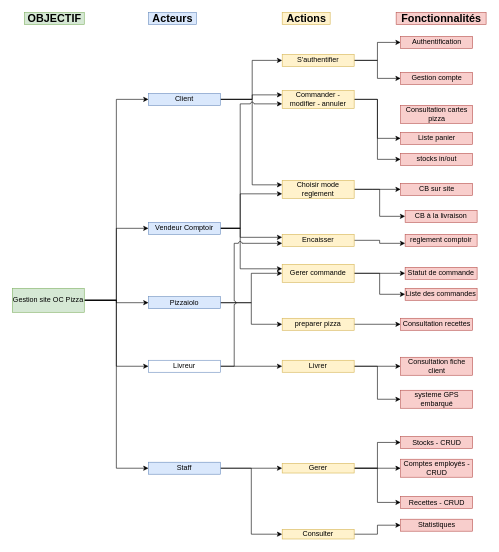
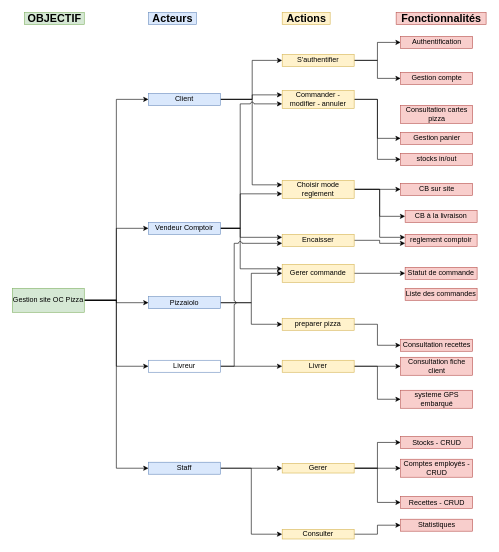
  <mxCell id="0" />
  <mxCell id="1" parent="0" />
  <mxCell id="2" value="&lt;b&gt;&lt;font style=&quot;font-size: 18px&quot;&gt;OBJECTIF&lt;/font&gt;&lt;/b&gt;" style="text;html=1;align=center;verticalAlign=middle;resizable=0;points=[];autosize=1;fillColor=#d5e8d4;strokeColor=#82b366;" parent="1" vertex="1"><mxGeometry x="40" y="20" width="100" height="20" as="geometry" /></mxCell>
  <mxCell id="3" value="&lt;font style=&quot;font-size: 18px&quot;&gt;&lt;b&gt;Acteurs&lt;/b&gt;&lt;/font&gt;" style="text;html=1;align=center;verticalAlign=middle;resizable=0;points=[];autosize=1;fillColor=#dae8fc;strokeColor=#6c8ebf;" parent="1" vertex="1"><mxGeometry x="247" y="20" width="80" height="20" as="geometry" /></mxCell>
  <mxCell id="4" value="&lt;font style=&quot;font-size: 18px&quot;&gt;&lt;b&gt;Actions&lt;/b&gt;&lt;/font&gt;" style="text;html=1;align=center;verticalAlign=middle;resizable=0;points=[];autosize=1;fillColor=#fff2cc;strokeColor=#d6b656;" parent="1" vertex="1"><mxGeometry x="470" y="20" width="80" height="20" as="geometry" /></mxCell>
  <mxCell id="5" value="&lt;font style=&quot;font-size: 18px&quot;&gt;&lt;b&gt;Fonctionnalités&lt;/b&gt;&lt;/font&gt;" style="text;html=1;align=center;verticalAlign=middle;resizable=0;points=[];autosize=1;fillColor=#f8cecc;strokeColor=#b85450;" parent="1" vertex="1"><mxGeometry x="660" y="20" width="150" height="20" as="geometry" /></mxCell>
  <mxCell id="6" style="edgeStyle=orthogonalEdgeStyle;rounded=0;comic=0;jumpStyle=arc;orthogonalLoop=1;jettySize=auto;html=1;entryX=0;entryY=0.5;entryDx=0;entryDy=0;strokeColor=#000000;" parent="1" source="11" target="15" edge="1"><mxGeometry relative="1" as="geometry" /></mxCell>
  <mxCell id="7" style="edgeStyle=orthogonalEdgeStyle;rounded=0;comic=0;jumpStyle=arc;orthogonalLoop=1;jettySize=auto;html=1;entryX=0;entryY=0.5;entryDx=0;entryDy=0;strokeColor=#000000;" parent="1" source="11" target="20" edge="1"><mxGeometry relative="1" as="geometry" /></mxCell>
  <mxCell id="8" style="edgeStyle=orthogonalEdgeStyle;rounded=0;comic=0;jumpStyle=arc;orthogonalLoop=1;jettySize=auto;html=1;entryX=0;entryY=0.5;entryDx=0;entryDy=0;strokeColor=#000000;" parent="1" source="11" target="26" edge="1"><mxGeometry relative="1" as="geometry" /></mxCell>
  <mxCell id="9" style="edgeStyle=orthogonalEdgeStyle;rounded=0;comic=0;jumpStyle=arc;orthogonalLoop=1;jettySize=auto;html=1;entryX=0;entryY=0.5;entryDx=0;entryDy=0;strokeColor=#000000;" parent="1" source="11" target="65" edge="1"><mxGeometry relative="1" as="geometry" /></mxCell>
  <mxCell id="10" style="edgeStyle=orthogonalEdgeStyle;rounded=0;comic=0;jumpStyle=arc;orthogonalLoop=1;jettySize=auto;html=1;entryX=0;entryY=0.5;entryDx=0;entryDy=0;strokeColor=#000000;" parent="1" source="11" target="29" edge="1"><mxGeometry relative="1" as="geometry" /></mxCell>
  <mxCell id="11" value="Gestion site OC Pizza" style="rounded=0;whiteSpace=wrap;html=1;fillColor=#d5e8d4;strokeColor=#82b366;" parent="1" vertex="1"><mxGeometry x="20" y="480" width="120" height="40" as="geometry" /></mxCell>
  <mxCell id="12" style="edgeStyle=orthogonalEdgeStyle;rounded=0;comic=0;jumpStyle=none;orthogonalLoop=1;jettySize=auto;html=1;entryX=0;entryY=0.5;entryDx=0;entryDy=0;strokeColor=#000000;" parent="1" source="15" target="39" edge="1"><mxGeometry relative="1" as="geometry"><Array as="points"><mxPoint x="420" y="165" /><mxPoint x="420" y="100" /></Array></mxGeometry></mxCell>
  <mxCell id="13" style="edgeStyle=orthogonalEdgeStyle;rounded=0;comic=0;jumpStyle=none;orthogonalLoop=1;jettySize=auto;html=1;entryX=0;entryY=0.25;entryDx=0;entryDy=0;strokeColor=#000000;" parent="1" source="15" target="23" edge="1"><mxGeometry relative="1" as="geometry"><Array as="points"><mxPoint x="420" y="165" /><mxPoint x="420" y="158" /></Array></mxGeometry></mxCell>
  <mxCell id="14" style="edgeStyle=orthogonalEdgeStyle;rounded=0;comic=0;jumpStyle=none;orthogonalLoop=1;jettySize=auto;html=1;entryX=0;entryY=0.25;entryDx=0;entryDy=0;strokeColor=#000000;" parent="1" source="15" target="43" edge="1"><mxGeometry relative="1" as="geometry"><Array as="points"><mxPoint x="420" y="165" /><mxPoint x="420" y="308" /></Array></mxGeometry></mxCell>
  <mxCell id="15" value="Client" style="rounded=0;whiteSpace=wrap;html=1;fillColor=#dae8fc;strokeColor=#6c8ebf;" parent="1" vertex="1"><mxGeometry x="247" y="155" width="120" height="20" as="geometry" /></mxCell>
  <mxCell id="16" style="edgeStyle=orthogonalEdgeStyle;rounded=0;comic=0;jumpStyle=arc;orthogonalLoop=1;jettySize=auto;html=1;entryX=0;entryY=0.75;entryDx=0;entryDy=0;strokeColor=#000000;" parent="1" source="20" target="43" edge="1"><mxGeometry relative="1" as="geometry"><Array as="points"><mxPoint x="400" y="380" /><mxPoint x="400" y="323" /></Array></mxGeometry></mxCell>
  <mxCell id="17" style="edgeStyle=orthogonalEdgeStyle;rounded=0;comic=0;jumpStyle=arc;orthogonalLoop=1;jettySize=auto;html=1;entryX=0;entryY=0.75;entryDx=0;entryDy=0;strokeColor=#000000;" parent="1" source="20" target="23" edge="1"><mxGeometry relative="1" as="geometry"><Array as="points"><mxPoint x="400" y="380" /><mxPoint x="400" y="173" /></Array></mxGeometry></mxCell>
  <mxCell id="18" style="edgeStyle=orthogonalEdgeStyle;rounded=0;comic=0;jumpStyle=arc;orthogonalLoop=1;jettySize=auto;html=1;entryX=0;entryY=0.25;entryDx=0;entryDy=0;strokeColor=#000000;" parent="1" source="20" target="60" edge="1"><mxGeometry relative="1" as="geometry"><Array as="points"><mxPoint x="400" y="380" /><mxPoint x="400" y="448" /></Array></mxGeometry></mxCell>
  <mxCell id="19" style="edgeStyle=orthogonalEdgeStyle;rounded=0;comic=0;jumpStyle=arc;orthogonalLoop=1;jettySize=auto;html=1;entryX=0;entryY=0.25;entryDx=0;entryDy=0;strokeColor=#000000;" parent="1" source="20" target="52" edge="1"><mxGeometry relative="1" as="geometry"><Array as="points"><mxPoint x="400" y="380" /><mxPoint x="400" y="395" /></Array></mxGeometry></mxCell>
  <mxCell id="20" value="Vendeur Comptoir" style="rounded=0;whiteSpace=wrap;html=1;fillColor=#dae8fc;strokeColor=#6c8ebf;" parent="1" vertex="1"><mxGeometry x="247" y="370" width="120" height="20" as="geometry" /></mxCell>
  <mxCell id="21" style="edgeStyle=orthogonalEdgeStyle;orthogonalLoop=1;jettySize=auto;html=1;entryX=0;entryY=0.5;entryDx=0;entryDy=0;rounded=0;" parent="1" source="23" target="53" edge="1"><mxGeometry relative="1" as="geometry" /></mxCell>
  <mxCell id="22" style="edgeStyle=orthogonalEdgeStyle;orthogonalLoop=1;jettySize=auto;html=1;entryX=0;entryY=0.5;entryDx=0;entryDy=0;rounded=0;" parent="1" source="23" target="47" edge="1"><mxGeometry relative="1" as="geometry" /></mxCell>
  <mxCell id="23" value="Commander - modifier - annuler" style="rounded=0;whiteSpace=wrap;html=1;fillColor=#fff2cc;strokeColor=#d6b656;" parent="1" vertex="1"><mxGeometry x="470" y="150" width="120" height="30" as="geometry" /></mxCell>
  <mxCell id="24" style="edgeStyle=orthogonalEdgeStyle;rounded=0;comic=0;jumpStyle=arc;orthogonalLoop=1;jettySize=auto;html=1;entryX=0;entryY=0.5;entryDx=0;entryDy=0;strokeColor=#000000;" parent="1" source="26" target="60" edge="1"><mxGeometry relative="1" as="geometry" /></mxCell>
  <mxCell id="25" style="edgeStyle=orthogonalEdgeStyle;rounded=0;comic=0;jumpStyle=arc;orthogonalLoop=1;jettySize=auto;html=1;entryX=0;entryY=0.5;entryDx=0;entryDy=0;strokeColor=#000000;" parent="1" source="26" target="31" edge="1"><mxGeometry relative="1" as="geometry" /></mxCell>
  <mxCell id="26" value="Pizzaiolo" style="rounded=0;whiteSpace=wrap;html=1;fillColor=#dae8fc;strokeColor=#6c8ebf;" parent="1" vertex="1"><mxGeometry x="247" y="494" width="120" height="20" as="geometry" /></mxCell>
  <mxCell id="27" style="edgeStyle=orthogonalEdgeStyle;rounded=0;comic=0;jumpStyle=arc;orthogonalLoop=1;jettySize=auto;html=1;entryX=0;entryY=0.5;entryDx=0;entryDy=0;strokeColor=#000000;" parent="1" source="29" target="57" edge="1"><mxGeometry relative="1" as="geometry" /></mxCell>
  <mxCell id="28" style="edgeStyle=orthogonalEdgeStyle;rounded=0;orthogonalLoop=1;jettySize=auto;html=1;entryX=0;entryY=0.5;entryDx=0;entryDy=0;" edge="1" parent="1" source="29" target="71"><mxGeometry relative="1" as="geometry" /></mxCell>
  <mxCell id="29" value="Staff" style="rounded=0;whiteSpace=wrap;html=1;fillColor=#dae8fc;strokeColor=#6c8ebf;" parent="1" vertex="1"><mxGeometry x="247" y="770" width="120" height="20" as="geometry" /></mxCell>
  <mxCell id="30" style="edgeStyle=orthogonalEdgeStyle;rounded=0;comic=0;jumpStyle=arc;orthogonalLoop=1;jettySize=auto;html=1;entryX=0;entryY=0.5;entryDx=0;entryDy=0;strokeColor=#000000;" parent="1" source="31" target="69" edge="1"><mxGeometry relative="1" as="geometry" /></mxCell>
  <mxCell id="31" value="preparer pizza" style="rounded=0;whiteSpace=wrap;html=1;fillColor=#fff2cc;strokeColor=#d6b656;" parent="1" vertex="1"><mxGeometry x="470" y="530" width="120" height="20" as="geometry" /></mxCell>
  <mxCell id="32" style="edgeStyle=orthogonalEdgeStyle;rounded=0;comic=0;jumpStyle=arc;orthogonalLoop=1;jettySize=auto;html=1;entryX=0;entryY=0.5;entryDx=0;entryDy=0;strokeColor=#000000;" parent="1" source="34" target="67" edge="1"><mxGeometry relative="1" as="geometry" /></mxCell>
  <mxCell id="33" style="edgeStyle=orthogonalEdgeStyle;rounded=0;comic=0;jumpStyle=arc;orthogonalLoop=1;jettySize=auto;html=1;entryX=0;entryY=0.5;entryDx=0;entryDy=0;strokeColor=#000000;" parent="1" source="34" target="68" edge="1"><mxGeometry relative="1" as="geometry" /></mxCell>
  <mxCell id="34" value="Livrer" style="rounded=0;whiteSpace=wrap;html=1;fillColor=#fff2cc;strokeColor=#d6b656;" parent="1" vertex="1"><mxGeometry x="470" y="600" width="120" height="20" as="geometry" /></mxCell>
  <mxCell id="35" value="Stocks - CRUD" style="rounded=0;whiteSpace=wrap;html=1;fillColor=#f8cecc;strokeColor=#b85450;" parent="1" vertex="1"><mxGeometry x="667.5" y="727" width="120" height="20" as="geometry" /></mxCell>
  <mxCell id="36" value="Comptes employés - CRUD" style="rounded=0;whiteSpace=wrap;html=1;fillColor=#f8cecc;strokeColor=#b85450;" parent="1" vertex="1"><mxGeometry x="667.5" y="765" width="120" height="30" as="geometry" /></mxCell>
  <mxCell id="37" style="edgeStyle=orthogonalEdgeStyle;comic=0;jumpStyle=none;orthogonalLoop=1;jettySize=auto;html=1;entryX=0;entryY=0.5;entryDx=0;entryDy=0;strokeColor=#000000;rounded=0;" parent="1" source="39" target="45" edge="1"><mxGeometry relative="1" as="geometry" /></mxCell>
  <mxCell id="38" style="edgeStyle=orthogonalEdgeStyle;comic=0;jumpStyle=none;orthogonalLoop=1;jettySize=auto;html=1;entryX=0;entryY=0.5;entryDx=0;entryDy=0;strokeColor=#000000;rounded=0;" parent="1" source="39" target="44" edge="1"><mxGeometry relative="1" as="geometry" /></mxCell>
  <mxCell id="39" value="S'authentifier" style="rounded=0;whiteSpace=wrap;html=1;fillColor=#fff2cc;strokeColor=#d6b656;" parent="1" vertex="1"><mxGeometry x="470" y="90" width="120" height="20" as="geometry" /></mxCell>
  <mxCell id="40" style="edgeStyle=orthogonalEdgeStyle;orthogonalLoop=1;jettySize=auto;html=1;entryX=0;entryY=0.5;entryDx=0;entryDy=0;rounded=0;" parent="1" source="43" target="48" edge="1"><mxGeometry relative="1" as="geometry"><Array as="points"><mxPoint x="620" y="315" /><mxPoint x="620" y="315" /></Array></mxGeometry></mxCell>
  <mxCell id="41" style="edgeStyle=orthogonalEdgeStyle;rounded=0;comic=0;jumpStyle=arc;orthogonalLoop=1;jettySize=auto;html=1;entryX=0;entryY=0.5;entryDx=0;entryDy=0;strokeColor=#000000;" parent="1" source="43" target="49" edge="1"><mxGeometry relative="1" as="geometry" /></mxCell>
+ <mxCell id="42" style="edgeStyle=orthogonalEdgeStyle;rounded=0;comic=0;jumpStyle=arc;orthogonalLoop=1;jettySize=auto;html=1;entryX=0;entryY=0.25;entryDx=0;entryDy=0;strokeColor=#000000;" parent="1" source="43" target="50" edge="1"><mxGeometry relative="1" as="geometry" /></mxCell>
  <mxCell id="43" value="Choisir mode reglement" style="rounded=0;whiteSpace=wrap;html=1;fillColor=#fff2cc;strokeColor=#d6b656;" parent="1" vertex="1"><mxGeometry x="470" y="300" width="120" height="30" as="geometry" /></mxCell>
  <mxCell id="44" value="Authentification" style="rounded=0;whiteSpace=wrap;html=1;fillColor=#f8cecc;strokeColor=#b85450;" parent="1" vertex="1"><mxGeometry x="667.5" y="60" width="120" height="20" as="geometry" /></mxCell>
  <mxCell id="45" value="Gestion compte" style="rounded=0;whiteSpace=wrap;html=1;fillColor=#f8cecc;strokeColor=#b85450;" parent="1" vertex="1"><mxGeometry x="667.5" y="120" width="120" height="20" as="geometry" /></mxCell>
  <mxCell id="46" value="Consultation cartes pizza" style="rounded=0;whiteSpace=wrap;html=1;fillColor=#f8cecc;strokeColor=#b85450;" parent="1" vertex="1"><mxGeometry x="667.5" y="175" width="120" height="30" as="geometry" /></mxCell>
- <mxCell id="47" value="Liste panier" style="rounded=0;whiteSpace=wrap;html=1;fillColor=#f8cecc;strokeColor=#b85450;" parent="1" vertex="1"><mxGeometry x="667.5" y="220" width="120" height="20" as="geometry" /></mxCell>
+ <mxCell id="47" value="Gestion panier" style="rounded=0;whiteSpace=wrap;html=1;fillColor=#f8cecc;strokeColor=#b85450;" parent="1" vertex="1"><mxGeometry x="667.5" y="220" width="120" height="20" as="geometry" /></mxCell>
  <mxCell id="48" value="CB sur site" style="rounded=0;whiteSpace=wrap;html=1;fillColor=#f8cecc;strokeColor=#b85450;" parent="1" vertex="1"><mxGeometry x="667.5" y="305" width="120" height="20" as="geometry" /></mxCell>
  <mxCell id="49" value="CB à la livraison" style="rounded=0;whiteSpace=wrap;html=1;fillColor=#f8cecc;strokeColor=#b85450;" parent="1" vertex="1"><mxGeometry x="675" y="350" width="120" height="20" as="geometry" /></mxCell>
  <mxCell id="50" value="reglement comptoir" style="rounded=0;whiteSpace=wrap;html=1;fillColor=#f8cecc;strokeColor=#b85450;" parent="1" vertex="1"><mxGeometry x="675" y="390" width="120" height="20" as="geometry" /></mxCell>
  <mxCell id="51" style="edgeStyle=orthogonalEdgeStyle;rounded=0;comic=0;jumpStyle=arc;orthogonalLoop=1;jettySize=auto;html=1;entryX=0;entryY=0.75;entryDx=0;entryDy=0;strokeColor=#000000;" parent="1" source="52" target="50" edge="1"><mxGeometry relative="1" as="geometry" /></mxCell>
  <mxCell id="52" value="Encaisser" style="rounded=0;whiteSpace=wrap;html=1;fillColor=#fff2cc;strokeColor=#d6b656;" parent="1" vertex="1"><mxGeometry x="470" y="390" width="120" height="20" as="geometry" /></mxCell>
  <mxCell id="53" value="stocks in/out" style="rounded=0;whiteSpace=wrap;html=1;fillColor=#f8cecc;strokeColor=#b85450;" parent="1" vertex="1"><mxGeometry x="667.5" y="255" width="120" height="20" as="geometry" /></mxCell>
  <mxCell id="54" style="edgeStyle=orthogonalEdgeStyle;rounded=0;comic=0;jumpStyle=arc;orthogonalLoop=1;jettySize=auto;html=1;entryX=0;entryY=0.5;entryDx=0;entryDy=0;strokeColor=#000000;" parent="1" source="57" target="36" edge="1"><mxGeometry relative="1" as="geometry" /></mxCell>
  <mxCell id="55" style="edgeStyle=orthogonalEdgeStyle;rounded=0;comic=0;jumpStyle=arc;orthogonalLoop=1;jettySize=auto;html=1;entryX=0;entryY=0.5;entryDx=0;entryDy=0;strokeColor=#000000;" parent="1" source="57" target="35" edge="1"><mxGeometry relative="1" as="geometry" /></mxCell>
  <mxCell id="56" style="edgeStyle=orthogonalEdgeStyle;rounded=0;comic=0;jumpStyle=arc;orthogonalLoop=1;jettySize=auto;html=1;entryX=0;entryY=0.5;entryDx=0;entryDy=0;strokeColor=#000000;" parent="1" source="57" target="62" edge="1"><mxGeometry relative="1" as="geometry" /></mxCell>
  <mxCell id="57" value="Gerer" style="rounded=0;whiteSpace=wrap;html=1;fillColor=#fff2cc;strokeColor=#d6b656;" parent="1" vertex="1"><mxGeometry x="470" y="772" width="120" height="16" as="geometry" /></mxCell>
  <mxCell id="58" style="edgeStyle=orthogonalEdgeStyle;orthogonalLoop=1;jettySize=auto;html=1;entryX=0;entryY=0.5;entryDx=0;entryDy=0;rounded=0;" parent="1" source="60" target="61" edge="1"><mxGeometry relative="1" as="geometry" /></mxCell>
- <mxCell id="59" style="edgeStyle=orthogonalEdgeStyle;rounded=0;comic=0;jumpStyle=gap;orthogonalLoop=1;jettySize=auto;html=1;entryX=0;entryY=0.5;entryDx=0;entryDy=0;strokeColor=#000000;" parent="1" source="60" target="66" edge="1"><mxGeometry relative="1" as="geometry" /></mxCell>
  <mxCell id="60" value="Gerer commande" style="rounded=0;whiteSpace=wrap;html=1;fillColor=#fff2cc;strokeColor=#d6b656;" parent="1" vertex="1"><mxGeometry x="470" y="440" width="120" height="30" as="geometry" /></mxCell>
  <mxCell id="61" value="Statut de commande" style="rounded=0;whiteSpace=wrap;html=1;fillColor=#f8cecc;strokeColor=#b85450;" parent="1" vertex="1"><mxGeometry x="675" y="445" width="120" height="20" as="geometry" /></mxCell>
  <mxCell id="62" value="Recettes - CRUD" style="rounded=0;whiteSpace=wrap;html=1;fillColor=#f8cecc;strokeColor=#b85450;" parent="1" vertex="1"><mxGeometry x="667.5" y="827" width="120" height="20" as="geometry" /></mxCell>
  <mxCell id="63" style="edgeStyle=orthogonalEdgeStyle;rounded=0;comic=0;jumpStyle=arc;orthogonalLoop=1;jettySize=auto;html=1;entryX=0;entryY=0.5;entryDx=0;entryDy=0;strokeColor=#000000;" parent="1" source="65" target="34" edge="1"><mxGeometry relative="1" as="geometry" /></mxCell>
  <mxCell id="64" style="edgeStyle=orthogonalEdgeStyle;rounded=0;comic=0;jumpStyle=arc;orthogonalLoop=1;jettySize=auto;html=1;entryX=0;entryY=0.75;entryDx=0;entryDy=0;strokeColor=#000000;" parent="1" source="65" target="52" edge="1"><mxGeometry relative="1" as="geometry"><Array as="points"><mxPoint x="390" y="610" /><mxPoint x="390" y="405" /></Array></mxGeometry></mxCell>
  <mxCell id="65" value="Livreur" style="rounded=0;whiteSpace=wrap;html=1;fillColor=#ffffff;strokeColor=#6c8ebf;" parent="1" vertex="1"><mxGeometry x="247" y="600" width="120" height="20" as="geometry" /></mxCell>
  <mxCell id="66" value="Liste des commandes" style="rounded=0;whiteSpace=wrap;html=1;fillColor=#f8cecc;strokeColor=#b85450;" parent="1" vertex="1"><mxGeometry x="675" y="480" width="120" height="20" as="geometry" /></mxCell>
  <mxCell id="67" value="Consultation fiche client" style="rounded=0;whiteSpace=wrap;html=1;fillColor=#f8cecc;strokeColor=#b85450;" parent="1" vertex="1"><mxGeometry x="667.5" y="595" width="120" height="30" as="geometry" /></mxCell>
  <mxCell id="68" value="systeme GPS embarqué" style="rounded=0;whiteSpace=wrap;html=1;fillColor=#f8cecc;strokeColor=#b85450;" parent="1" vertex="1"><mxGeometry x="667.5" y="650" width="120" height="30" as="geometry" /></mxCell>
- <mxCell id="69" value="Consultation recettes" style="rounded=0;whiteSpace=wrap;html=1;fillColor=#f8cecc;strokeColor=#b85450;" parent="1" vertex="1"><mxGeometry x="667.5" y="530" width="120" height="20" as="geometry" /></mxCell>
+ <mxCell id="69" value="Consultation recettes" style="rounded=0;whiteSpace=wrap;html=1;fillColor=#f8cecc;strokeColor=#b85450;" parent="1" vertex="1"><mxGeometry x="667.5" y="565" width="120" height="20" as="geometry" /></mxCell>
  <mxCell id="70" style="edgeStyle=orthogonalEdgeStyle;rounded=0;orthogonalLoop=1;jettySize=auto;html=1;entryX=0;entryY=0.5;entryDx=0;entryDy=0;" edge="1" parent="1" source="71" target="72"><mxGeometry relative="1" as="geometry" /></mxCell>
  <mxCell id="71" value="Consulter" style="rounded=0;whiteSpace=wrap;html=1;fillColor=#fff2cc;strokeColor=#d6b656;" vertex="1" parent="1"><mxGeometry x="470" y="882" width="120" height="16" as="geometry" /></mxCell>
  <mxCell id="72" value="Statistiques" style="rounded=0;whiteSpace=wrap;html=1;fillColor=#f8cecc;strokeColor=#b85450;" vertex="1" parent="1"><mxGeometry x="667.5" y="865" width="120" height="20" as="geometry" /></mxCell>
